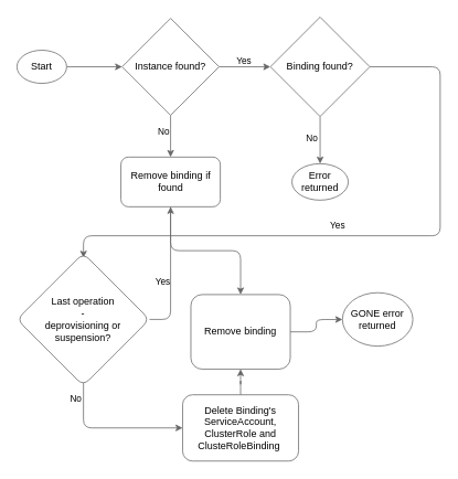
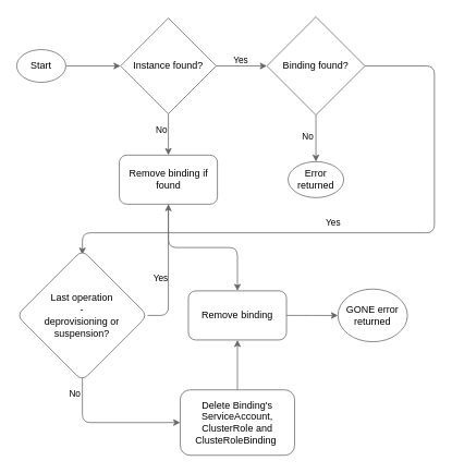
  <mxCell id="0" />
  <mxCell id="1" parent="0" />
  <mxCell id="2" style="edgeStyle=orthogonalEdgeStyle;rounded=1;orthogonalLoop=1;jettySize=auto;html=1;curved=0;strokeColor=#666666;" parent="1" source="3" target="7" edge="1"><mxGeometry relative="1" as="geometry"><mxPoint x="-13" y="80" as="targetPoint" /></mxGeometry></mxCell>
  <mxCell id="3" value="Start" style="ellipse;whiteSpace=wrap;html=1;fillColor=#ffffff;fontColor=#000000;strokeColor=#666666;" parent="1" vertex="1"><mxGeometry x="20" y="60" width="60" height="40" as="geometry" /></mxCell>
  <mxCell id="4" style="edgeStyle=orthogonalEdgeStyle;rounded=1;orthogonalLoop=1;jettySize=auto;html=1;curved=0;strokeColor=#666666;fontColor=#000000;labelBackgroundColor=none;" parent="1" source="7" target="9" edge="1"><mxGeometry relative="1" as="geometry" /></mxCell>
  <mxCell id="5" value="No" style="edgeLabel;html=1;align=center;verticalAlign=middle;resizable=0;points=[];labelBackgroundColor=none;fontColor=#000000;" parent="4" vertex="1" connectable="0"><mxGeometry x="-0.196" y="-1" relative="1" as="geometry"><mxPoint x="-8" y="-1" as="offset" /></mxGeometry></mxCell>
  <mxCell id="6" value="Yes" style="edgeStyle=orthogonalEdgeStyle;rounded=1;orthogonalLoop=1;jettySize=auto;html=1;curved=0;strokeColor=#666666;labelBackgroundColor=none;fontColor=#000000;" parent="1" source="7" target="12" edge="1"><mxGeometry x="-0.018" y="7" relative="1" as="geometry"><mxPoint x="307" y="80" as="targetPoint" /><mxPoint as="offset" /></mxGeometry></mxCell>
  <mxCell id="7" value="Instance found?" style="rhombus;whiteSpace=wrap;html=1;fillColor=#ffffff;fontColor=#000000;strokeColor=#666666;" parent="1" vertex="1"><mxGeometry x="147" y="21.5" width="117" height="117" as="geometry" /></mxCell>
  <mxCell id="8" style="edgeStyle=orthogonalEdgeStyle;rounded=1;orthogonalLoop=1;jettySize=auto;html=1;curved=0;strokeColor=#666666;" parent="1" source="9" target="19" edge="1"><mxGeometry relative="1" as="geometry"><mxPoint x="300" y="230" as="targetPoint" /></mxGeometry></mxCell>
  <mxCell id="9" value="Remove binding if found" style="whiteSpace=wrap;html=1;fillColor=#ffffff;fontColor=#000000;strokeColor=#666666;rounded=1;" parent="1" vertex="1"><mxGeometry x="145.5" y="189" width="120" height="60" as="geometry" /></mxCell>
  <mxCell id="10" value="No" style="edgeStyle=orthogonalEdgeStyle;rounded=1;orthogonalLoop=1;jettySize=auto;html=1;curved=0;strokeColor=#666666;fontColor=#000000;labelBackgroundColor=none;" parent="1" source="12" target="13" edge="1"><mxGeometry x="-0.095" y="-10" relative="1" as="geometry"><mxPoint as="offset" /></mxGeometry></mxCell>
  <mxCell id="11" value="Yes" style="edgeStyle=orthogonalEdgeStyle;rounded=1;orthogonalLoop=1;jettySize=auto;html=1;curved=0;strokeColor=#666666;labelBackgroundColor=none;fontColor=#000000;entryX=0.502;entryY=0.035;entryDx=0;entryDy=0;entryPerimeter=0;exitX=1;exitY=0.5;exitDx=0;exitDy=0;" parent="1" source="12" target="17" edge="1"><mxGeometry x="0.107" y="-12" relative="1" as="geometry"><mxPoint x="577" y="160" as="targetPoint" /><mxPoint as="offset" /><Array as="points"><mxPoint x="531" y="80" /><mxPoint x="531" y="284" /><mxPoint x="100" y="284" /></Array></mxGeometry></mxCell>
  <mxCell id="12" value="Binding found?" style="rhombus;whiteSpace=wrap;html=1;fillColor=#ffffff;fontColor=#000000;strokeColor=#666666;" parent="1" vertex="1"><mxGeometry x="326" y="20" width="120" height="120" as="geometry" /></mxCell>
  <mxCell id="13" value="Error returned" style="ellipse;whiteSpace=wrap;html=1;fillColor=#ffffff;fontColor=#000000;strokeColor=#666666;" parent="1" vertex="1"><mxGeometry x="352" y="197" width="68" height="44" as="geometry" /></mxCell>
  <mxCell id="14" value="Yes" style="edgeStyle=orthogonalEdgeStyle;rounded=1;orthogonalLoop=1;jettySize=auto;html=1;curved=0;strokeColor=#666666;fontColor=#000000;labelBackgroundColor=none;exitX=1;exitY=0.5;exitDx=0;exitDy=0;" parent="1" source="17" target="9" edge="1"><mxGeometry x="-0.12" y="10" relative="1" as="geometry"><mxPoint x="457" y="320" as="targetPoint" /><mxPoint as="offset" /></mxGeometry></mxCell>
  <mxCell id="15" style="edgeStyle=orthogonalEdgeStyle;rounded=1;orthogonalLoop=1;jettySize=auto;html=1;entryX=0;entryY=0.5;entryDx=0;entryDy=0;curved=0;strokeColor=#666666;fontColor=#000000;labelBackgroundColor=none;exitX=0.502;exitY=0.973;exitDx=0;exitDy=0;exitPerimeter=0;" parent="1" source="17" target="21" edge="1"><mxGeometry relative="1" as="geometry"><Array as="points"><mxPoint x="100" y="516" /></Array></mxGeometry></mxCell>
  <mxCell id="16" value="No" style="edgeLabel;html=1;align=center;verticalAlign=middle;resizable=0;points=[];labelBackgroundColor=none;fontColor=#000000;" parent="15" vertex="1" connectable="0"><mxGeometry x="-0.782" y="1" relative="1" as="geometry"><mxPoint x="-11" y="1" as="offset" /></mxGeometry></mxCell>
  <mxCell id="17" value="Last operation &lt;br&gt;-&lt;br&gt;deprovisioning or suspension?" style="rhombus;whiteSpace=wrap;html=1;fillColor=#ffffff;fontColor=#000000;strokeColor=#666666;rounded=1;" parent="1" vertex="1"><mxGeometry x="20" y="305" width="160" height="160" as="geometry" /></mxCell>
  <mxCell id="18" style="edgeStyle=orthogonalEdgeStyle;rounded=1;orthogonalLoop=1;jettySize=auto;html=1;curved=0;strokeColor=#666666;" parent="1" source="19" target="22" edge="1"><mxGeometry relative="1" as="geometry" /></mxCell>
- <mxCell id="19" value="Remove binding" style="whiteSpace=wrap;html=1;fillColor=#ffffff;fontColor=#000000;strokeColor=#666666;rounded=1;" parent="1" vertex="1"><mxGeometry x="230" y="355" width="120" height="90" as="geometry" /></mxCell>
+ <mxCell id="19" value="Remove binding" style="whiteSpace=wrap;html=1;fillColor=#ffffff;fontColor=#000000;strokeColor=#666666;rounded=1;" parent="1" vertex="1"><mxGeometry x="230" y="355" width="120" height="60" as="geometry" /></mxCell>
  <mxCell id="20" style="edgeStyle=orthogonalEdgeStyle;rounded=1;orthogonalLoop=1;jettySize=auto;html=1;curved=0;strokeColor=#666666;" parent="1" source="21" target="19" edge="1"><mxGeometry relative="1" as="geometry" /></mxCell>
  <mxCell id="21" value="Delete Binding's ServiceAccount, ClusterRole and ClusteRoleBinding&amp;nbsp;" style="whiteSpace=wrap;html=1;fillColor=#ffffff;fontColor=#000000;strokeColor=#666666;rounded=1;" parent="1" vertex="1"><mxGeometry x="220" y="476" width="140" height="80" as="geometry" /></mxCell>
  <mxCell id="22" value="GONE error returned" style="ellipse;whiteSpace=wrap;html=1;fillColor=#ffffff;fontColor=#000000;strokeColor=#666666;" parent="1" vertex="1"><mxGeometry x="413" y="352.75" width="85" height="64.5" as="geometry" /></mxCell>
